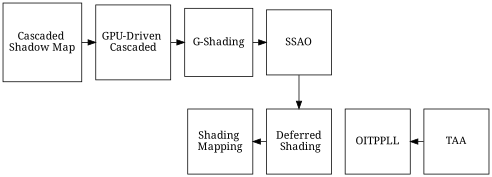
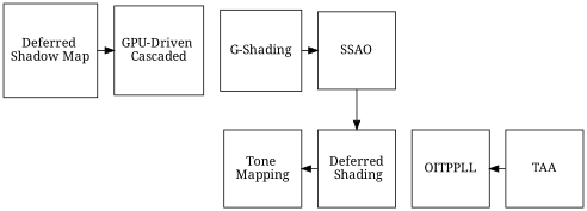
  digraph {
    fontname="Noto Serif"
    splines=FALSE
    node [fontname="Noto Serif" shape=square]
    edge [fontname="Noto Serif"]
-   n1 [label="Cascaded \nShadow Map" width=1.25]
+   n1 [label="Deferred \nShadow Map" width=1.25]
    n2 [label="GPU-Driven \nCascaded" width=1.25]
    n3 [label="G-Shading" width=1.25]
    n4 [label=SSAO width=1.2]
    n5 [label="Deferred\n Shading" width=1.2]
-   n6 [label="Shading \nMapping" width=1.2]
+   n6 [label="Tone \nMapping" width=1.2]
    n7 [label=TAA width=1.2]
    n8 [label=OITPPLL width=1.2]
    subgraph sub_1 {
      rank=same
      n1
      n2
      n3
      n4
    }
    subgraph sub_2 {
      rank=same
      n5
      n6
      n7
      n8
    }
    n1 -> n2
-   n2 -> n3
    n3 -> n4
    n4 -> n5
    n6 -> n5 [dir=back]
    n8 -> n7 [dir=back]
  }
